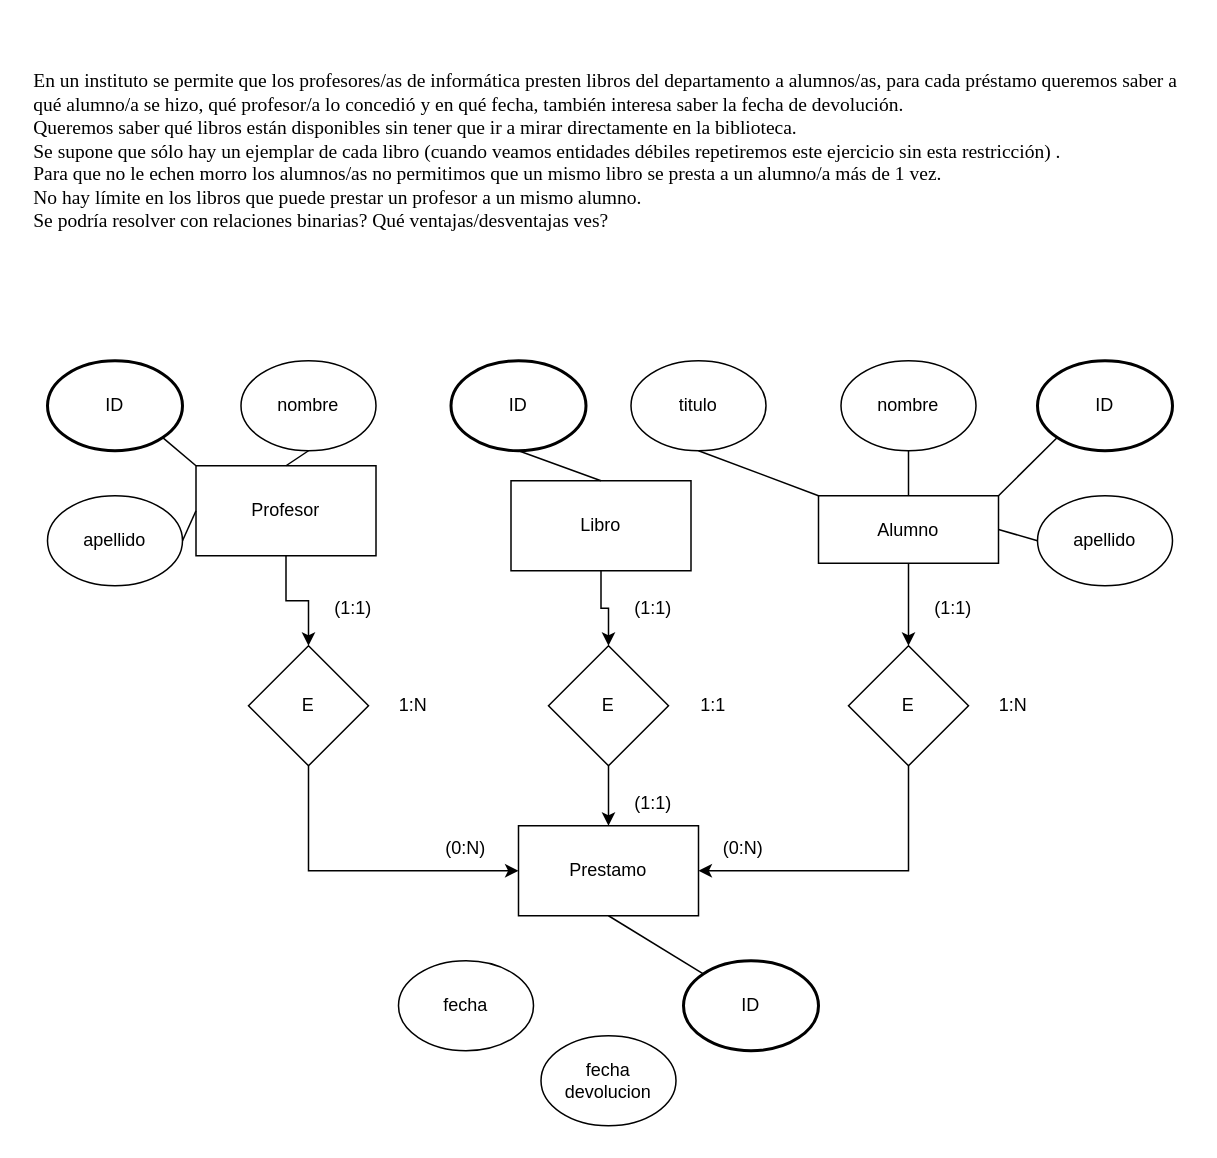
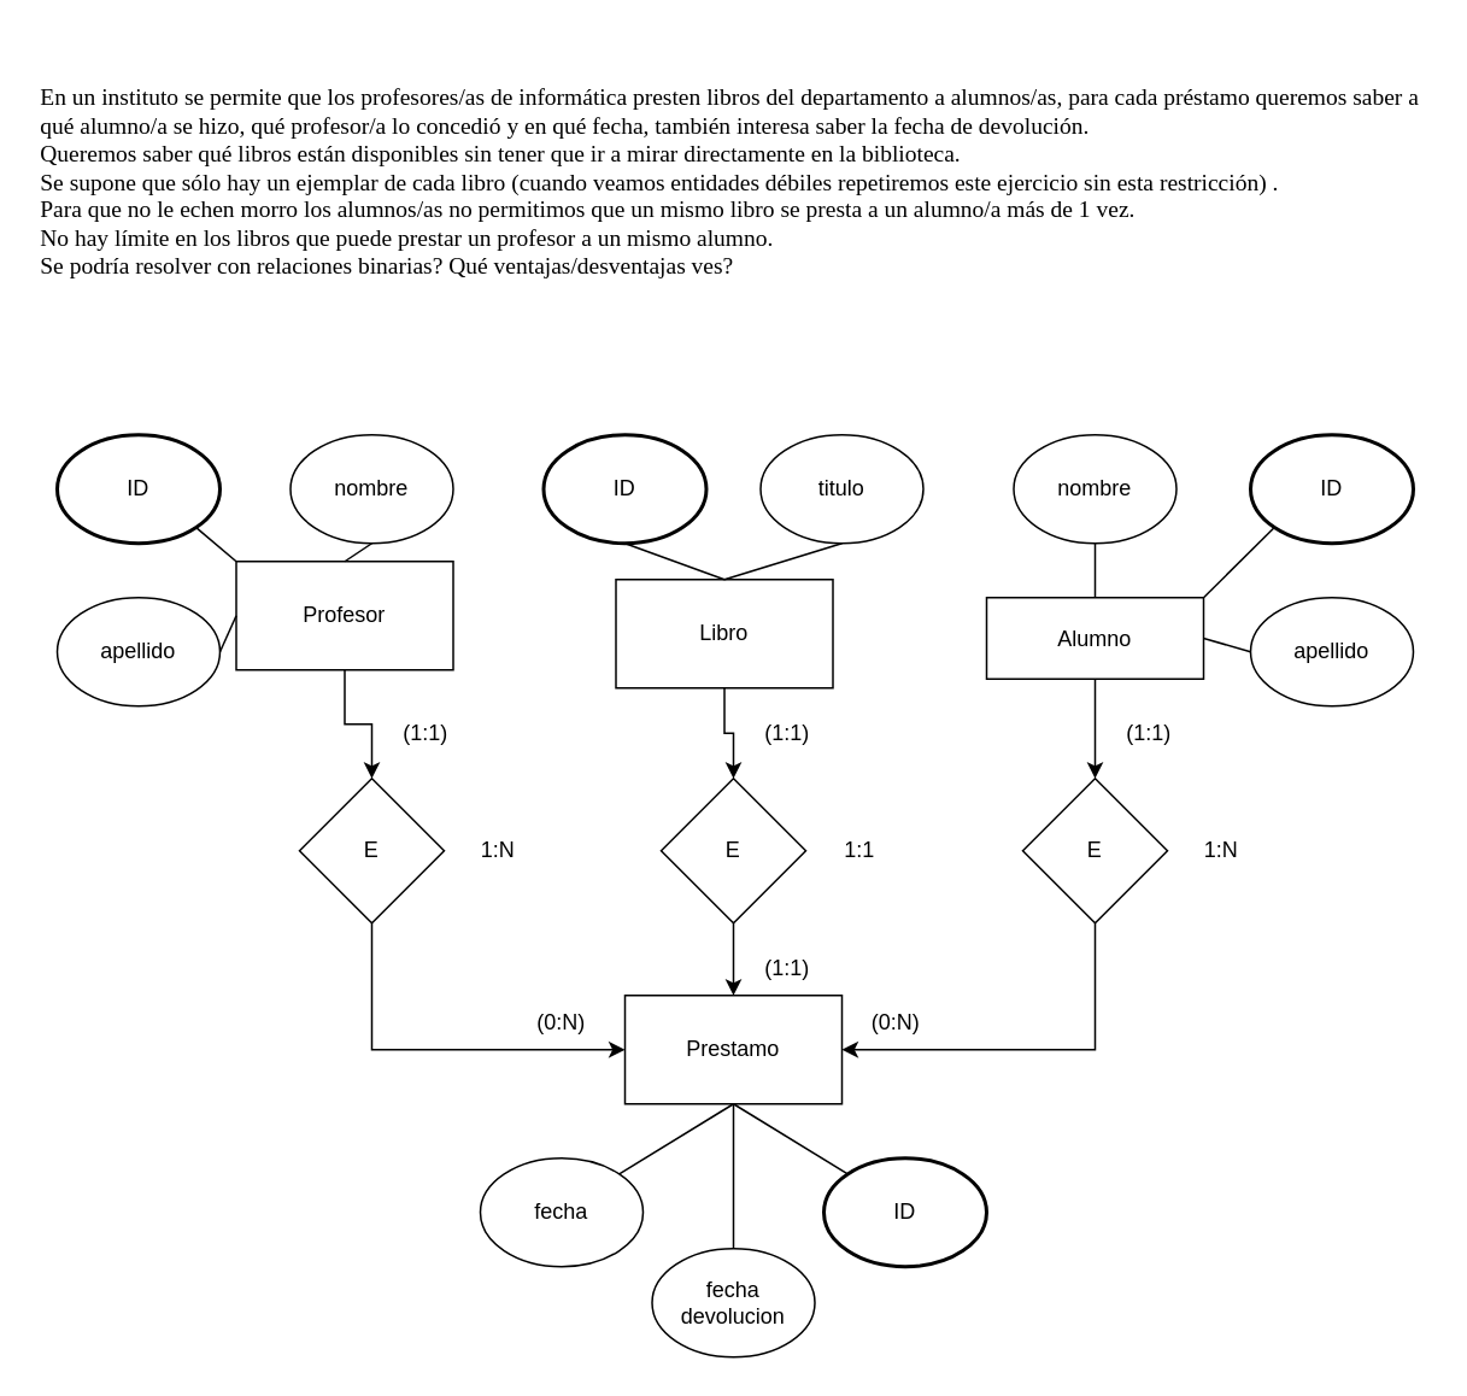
  <mxCell id="0" />
  <mxCell id="1" parent="0" />
  <mxCell id="2" value="En un instituto se permite que los profesores/as de informática presten libros del departamento a alumnos/as, para cada préstamo queremos saber a qué alumno/a se hizo, qué profesor/a lo concedió y en qué fecha, también interesa saber la fecha de devolución.&lt;br style=&quot;font-size: 13px;&quot;&gt;Queremos saber qué libros están disponibles sin tener que ir a mirar directamente en la biblioteca.&lt;br style=&quot;font-size: 13px;&quot;&gt;Se supone que sólo hay un ejemplar de cada libro (cuando veamos entidades débiles repetiremos este ejercicio sin esta restricción) .&lt;br style=&quot;font-size: 13px;&quot;&gt;Para que no le echen morro los alumnos/as no permitimos que un mismo libro se presta a un alumno/a más de 1 vez.&lt;br style=&quot;font-size: 13px;&quot;&gt;No hay límite en los libros que puede prestar un profesor a un mismo alumno.&lt;br style=&quot;font-size: 13px;&quot;&gt;Se podría resolver con relaciones binarias? Qué ventajas/desventajas ves?" style="text;html=1;strokeColor=none;fillColor=none;align=left;verticalAlign=middle;whiteSpace=wrap;rounded=0;fontSize=13;fontStyle=0;fontFamily=Verdana;" vertex="1" parent="1"><mxGeometry x="20" y="20" width="769" height="160" as="geometry" /></mxCell>
  <mxCell id="3" style="edgeStyle=orthogonalEdgeStyle;rounded=0;orthogonalLoop=1;jettySize=auto;html=1;exitX=0.5;exitY=1;exitDx=0;exitDy=0;entryX=0.5;entryY=0;entryDx=0;entryDy=0;" edge="1" parent="1" source="4" target="11"><mxGeometry relative="1" as="geometry" /></mxCell>
  <mxCell id="4" value="Profesor" style="rounded=0;whiteSpace=wrap;html=1;" vertex="1" parent="1"><mxGeometry x="130" y="310" width="120" height="60" as="geometry" /></mxCell>
  <mxCell id="5" style="edgeStyle=orthogonalEdgeStyle;rounded=0;orthogonalLoop=1;jettySize=auto;html=1;exitX=0.5;exitY=1;exitDx=0;exitDy=0;entryX=0.5;entryY=0;entryDx=0;entryDy=0;" edge="1" parent="1" source="6" target="15"><mxGeometry relative="1" as="geometry" /></mxCell>
  <mxCell id="6" value="Alumno" style="rounded=0;whiteSpace=wrap;html=1;" vertex="1" parent="1"><mxGeometry x="545" y="330" width="120" height="45" as="geometry" /></mxCell>
  <mxCell id="7" style="edgeStyle=orthogonalEdgeStyle;rounded=0;orthogonalLoop=1;jettySize=auto;html=1;exitX=0.5;exitY=1;exitDx=0;exitDy=0;entryX=0.5;entryY=0;entryDx=0;entryDy=0;" edge="1" parent="1" source="8" target="13"><mxGeometry relative="1" as="geometry" /></mxCell>
  <mxCell id="8" value="Libro" style="rounded=0;whiteSpace=wrap;html=1;" vertex="1" parent="1"><mxGeometry x="340" y="320" width="120" height="60" as="geometry" /></mxCell>
  <mxCell id="9" value="Prestamo" style="rounded=0;whiteSpace=wrap;html=1;" vertex="1" parent="1"><mxGeometry x="345" y="550" width="120" height="60" as="geometry" /></mxCell>
  <mxCell id="10" style="edgeStyle=orthogonalEdgeStyle;rounded=0;orthogonalLoop=1;jettySize=auto;html=1;exitX=0.5;exitY=1;exitDx=0;exitDy=0;entryX=0;entryY=0.5;entryDx=0;entryDy=0;" edge="1" parent="1" source="11" target="9"><mxGeometry relative="1" as="geometry" /></mxCell>
  <mxCell id="11" value="E" style="rhombus;whiteSpace=wrap;html=1;" vertex="1" parent="1"><mxGeometry x="165" y="430" width="80" height="80" as="geometry" /></mxCell>
  <mxCell id="12" style="edgeStyle=orthogonalEdgeStyle;rounded=0;orthogonalLoop=1;jettySize=auto;html=1;exitX=0.5;exitY=1;exitDx=0;exitDy=0;entryX=0.5;entryY=0;entryDx=0;entryDy=0;" edge="1" parent="1" source="13" target="9"><mxGeometry relative="1" as="geometry" /></mxCell>
  <mxCell id="13" value="E" style="rhombus;whiteSpace=wrap;html=1;" vertex="1" parent="1"><mxGeometry x="365" y="430" width="80" height="80" as="geometry" /></mxCell>
  <mxCell id="14" style="edgeStyle=orthogonalEdgeStyle;rounded=0;orthogonalLoop=1;jettySize=auto;html=1;exitX=0.5;exitY=1;exitDx=0;exitDy=0;entryX=1;entryY=0.5;entryDx=0;entryDy=0;" edge="1" parent="1" source="15" target="9"><mxGeometry relative="1" as="geometry" /></mxCell>
  <mxCell id="15" value="E" style="rhombus;whiteSpace=wrap;html=1;" vertex="1" parent="1"><mxGeometry x="565" y="430" width="80" height="80" as="geometry" /></mxCell>
  <mxCell id="16" style="rounded=0;orthogonalLoop=1;jettySize=auto;html=1;exitX=1;exitY=1;exitDx=0;exitDy=0;entryX=0;entryY=0;entryDx=0;entryDy=0;endArrow=none;endFill=0;" edge="1" parent="1" source="17" target="4"><mxGeometry relative="1" as="geometry" /></mxCell>
  <mxCell id="17" value="ID" style="ellipse;whiteSpace=wrap;html=1;strokeWidth=2;" vertex="1" parent="1"><mxGeometry x="31" y="240" width="90" height="60" as="geometry" /></mxCell>
  <mxCell id="18" value="fecha" style="ellipse;whiteSpace=wrap;html=1;" vertex="1" parent="1"><mxGeometry x="265" y="640" width="90" height="60" as="geometry" /></mxCell>
  <mxCell id="19" value="ID" style="ellipse;whiteSpace=wrap;html=1;strokeWidth=2;" vertex="1" parent="1"><mxGeometry x="300" y="240" width="90" height="60" as="geometry" /></mxCell>
  <mxCell id="20" value="ID" style="ellipse;whiteSpace=wrap;html=1;strokeWidth=2;" vertex="1" parent="1"><mxGeometry x="691" y="240" width="90" height="60" as="geometry" /></mxCell>
  <mxCell id="21" value="ID" style="ellipse;whiteSpace=wrap;html=1;strokeWidth=2;" vertex="1" parent="1"><mxGeometry x="455" y="640" width="90" height="60" as="geometry" /></mxCell>
  <mxCell id="22" value="nombre" style="ellipse;whiteSpace=wrap;html=1;" vertex="1" parent="1"><mxGeometry x="560" y="240" width="90" height="60" as="geometry" /></mxCell>
  <mxCell id="23" value="apellido" style="ellipse;whiteSpace=wrap;html=1;" vertex="1" parent="1"><mxGeometry x="691" y="330" width="90" height="60" as="geometry" /></mxCell>
  <mxCell id="24" value="titulo" style="ellipse;whiteSpace=wrap;html=1;" vertex="1" parent="1"><mxGeometry x="420" y="240" width="90" height="60" as="geometry" /></mxCell>
  <mxCell id="25" value="nombre" style="ellipse;whiteSpace=wrap;html=1;" vertex="1" parent="1"><mxGeometry x="160" y="240" width="90" height="60" as="geometry" /></mxCell>
  <mxCell id="26" value="apellido" style="ellipse;whiteSpace=wrap;html=1;" vertex="1" parent="1"><mxGeometry x="31" y="330" width="90" height="60" as="geometry" /></mxCell>
  <mxCell id="27" value="" style="endArrow=none;html=1;rounded=0;entryX=0.5;entryY=1;entryDx=0;entryDy=0;exitX=0.5;exitY=0;exitDx=0;exitDy=0;" edge="1" parent="1" source="4" target="25"><mxGeometry width="50" height="50" relative="1" as="geometry"><mxPoint x="261" y="380" as="sourcePoint" /><mxPoint x="311" y="330" as="targetPoint" /></mxGeometry></mxCell>
  <mxCell id="28" value="" style="endArrow=none;html=1;rounded=0;exitX=1;exitY=0.5;exitDx=0;exitDy=0;entryX=0;entryY=0.5;entryDx=0;entryDy=0;" edge="1" parent="1" source="26" target="4"><mxGeometry width="50" height="50" relative="1" as="geometry"><mxPoint x="261" y="380" as="sourcePoint" /><mxPoint x="311" y="330" as="targetPoint" /></mxGeometry></mxCell>
  <mxCell id="29" value="" style="endArrow=none;html=1;rounded=0;entryX=0.5;entryY=0;entryDx=0;entryDy=0;exitX=0.5;exitY=1;exitDx=0;exitDy=0;" edge="1" parent="1" source="19" target="8"><mxGeometry width="50" height="50" relative="1" as="geometry"><mxPoint x="261" y="380" as="sourcePoint" /><mxPoint x="311" y="330" as="targetPoint" /></mxGeometry></mxCell>
- <mxCell id="30" value="" style="endArrow=none;html=1;rounded=0;exitX=0.5;exitY=1;exitDx=0;exitDy=0;" edge="1" parent="1" source="24" target="6"><mxGeometry width="50" height="50" relative="1" as="geometry"><mxPoint x="261" y="380" as="sourcePoint" /><mxPoint x="311" y="330" as="targetPoint" /></mxGeometry></mxCell>
+ <mxCell id="30" value="" style="endArrow=none;html=1;rounded=0;entryX=0.5;entryY=0;entryDx=0;entryDy=0;exitX=0.5;exitY=1;exitDx=0;exitDy=0;" edge="1" parent="1" source="24" target="8"><mxGeometry width="50" height="50" relative="1" as="geometry"><mxPoint x="261" y="380" as="sourcePoint" /><mxPoint x="311" y="330" as="targetPoint" /></mxGeometry></mxCell>
  <mxCell id="31" value="" style="endArrow=none;html=1;rounded=0;entryX=0.5;entryY=0;entryDx=0;entryDy=0;exitX=0.5;exitY=1;exitDx=0;exitDy=0;" edge="1" parent="1" source="22" target="6"><mxGeometry width="50" height="50" relative="1" as="geometry"><mxPoint x="261" y="380" as="sourcePoint" /><mxPoint x="311" y="330" as="targetPoint" /></mxGeometry></mxCell>
  <mxCell id="32" value="" style="endArrow=none;html=1;rounded=0;entryX=1;entryY=0;entryDx=0;entryDy=0;exitX=0;exitY=1;exitDx=0;exitDy=0;" edge="1" parent="1" source="20" target="6"><mxGeometry width="50" height="50" relative="1" as="geometry"><mxPoint x="701" y="310" as="sourcePoint" /><mxPoint x="311" y="330" as="targetPoint" /></mxGeometry></mxCell>
  <mxCell id="33" value="" style="endArrow=none;html=1;rounded=0;entryX=1;entryY=0.5;entryDx=0;entryDy=0;exitX=0;exitY=0.5;exitDx=0;exitDy=0;" edge="1" parent="1" source="23" target="6"><mxGeometry width="50" height="50" relative="1" as="geometry"><mxPoint x="261" y="380" as="sourcePoint" /><mxPoint x="311" y="330" as="targetPoint" /></mxGeometry></mxCell>
  <mxCell id="34" value="fecha devolucion" style="ellipse;whiteSpace=wrap;html=1;" vertex="1" parent="1"><mxGeometry x="360" y="690" width="90" height="60" as="geometry" /></mxCell>
  <mxCell id="35" value="(0:N)" style="text;html=1;strokeColor=none;fillColor=none;align=center;verticalAlign=middle;whiteSpace=wrap;rounded=0;" vertex="1" parent="1"><mxGeometry x="280" y="550" width="60" height="30" as="geometry" /></mxCell>
  <mxCell id="36" value="(1:1)" style="text;html=1;strokeColor=none;fillColor=none;align=center;verticalAlign=middle;whiteSpace=wrap;rounded=0;" vertex="1" parent="1"><mxGeometry x="205" y="390" width="60" height="30" as="geometry" /></mxCell>
  <mxCell id="37" value="1:N" style="text;html=1;strokeColor=none;fillColor=none;align=center;verticalAlign=middle;whiteSpace=wrap;rounded=0;" vertex="1" parent="1"><mxGeometry x="245" y="455" width="60" height="30" as="geometry" /></mxCell>
  <mxCell id="38" value="(1:1)" style="text;html=1;strokeColor=none;fillColor=none;align=center;verticalAlign=middle;whiteSpace=wrap;rounded=0;" vertex="1" parent="1"><mxGeometry x="405" y="520" width="60" height="30" as="geometry" /></mxCell>
  <mxCell id="39" value="(1:1)" style="text;html=1;strokeColor=none;fillColor=none;align=center;verticalAlign=middle;whiteSpace=wrap;rounded=0;" vertex="1" parent="1"><mxGeometry x="405" y="390" width="60" height="30" as="geometry" /></mxCell>
  <mxCell id="40" value="1:1" style="text;html=1;strokeColor=none;fillColor=none;align=center;verticalAlign=middle;whiteSpace=wrap;rounded=0;" vertex="1" parent="1"><mxGeometry x="445" y="455" width="60" height="30" as="geometry" /></mxCell>
  <mxCell id="41" value="(0:N)" style="text;html=1;strokeColor=none;fillColor=none;align=center;verticalAlign=middle;whiteSpace=wrap;rounded=0;" vertex="1" parent="1"><mxGeometry x="465" y="550" width="60" height="30" as="geometry" /></mxCell>
  <mxCell id="42" value="(1:1)" style="text;html=1;strokeColor=none;fillColor=none;align=center;verticalAlign=middle;whiteSpace=wrap;rounded=0;" vertex="1" parent="1"><mxGeometry x="605" y="390" width="60" height="30" as="geometry" /></mxCell>
  <mxCell id="43" value="1:N" style="text;html=1;strokeColor=none;fillColor=none;align=center;verticalAlign=middle;whiteSpace=wrap;rounded=0;" vertex="1" parent="1"><mxGeometry x="645" y="455" width="60" height="30" as="geometry" /></mxCell>
+ <mxCell id="44" value="" style="endArrow=none;html=1;rounded=0;entryX=0.5;entryY=1;entryDx=0;entryDy=0;exitX=1;exitY=0;exitDx=0;exitDy=0;" edge="1" parent="1" source="18" target="9"><mxGeometry width="50" height="50" relative="1" as="geometry"><mxPoint x="261" y="480" as="sourcePoint" /><mxPoint x="311" y="430" as="targetPoint" /></mxGeometry></mxCell>
+ <mxCell id="45" value="" style="endArrow=none;html=1;rounded=0;exitX=0.5;exitY=0;exitDx=0;exitDy=0;entryX=0.5;entryY=1;entryDx=0;entryDy=0;" edge="1" parent="1" source="34" target="9"><mxGeometry width="50" height="50" relative="1" as="geometry"><mxPoint x="261" y="480" as="sourcePoint" /><mxPoint x="401" y="610" as="targetPoint" /></mxGeometry></mxCell>
  <mxCell id="46" value="" style="endArrow=none;html=1;rounded=0;entryX=0.5;entryY=1;entryDx=0;entryDy=0;exitX=0;exitY=0;exitDx=0;exitDy=0;" edge="1" parent="1" source="21" target="9"><mxGeometry width="50" height="50" relative="1" as="geometry"><mxPoint x="261" y="480" as="sourcePoint" /><mxPoint x="311" y="430" as="targetPoint" /></mxGeometry></mxCell>
